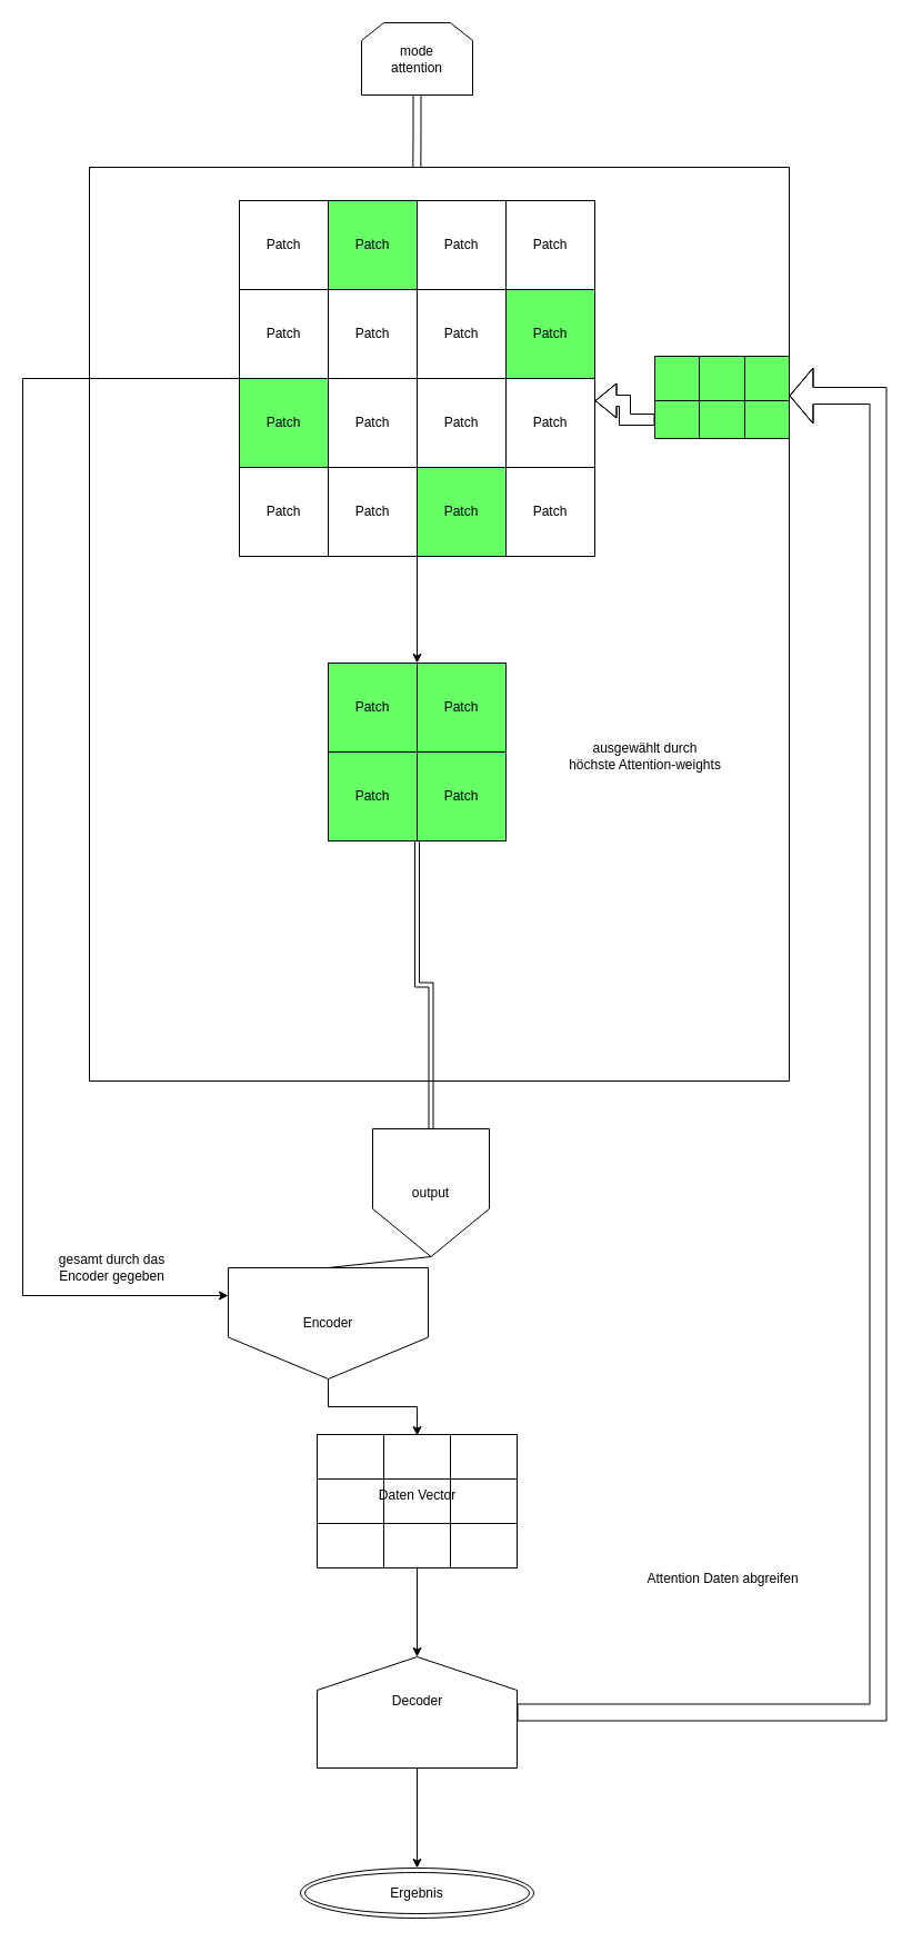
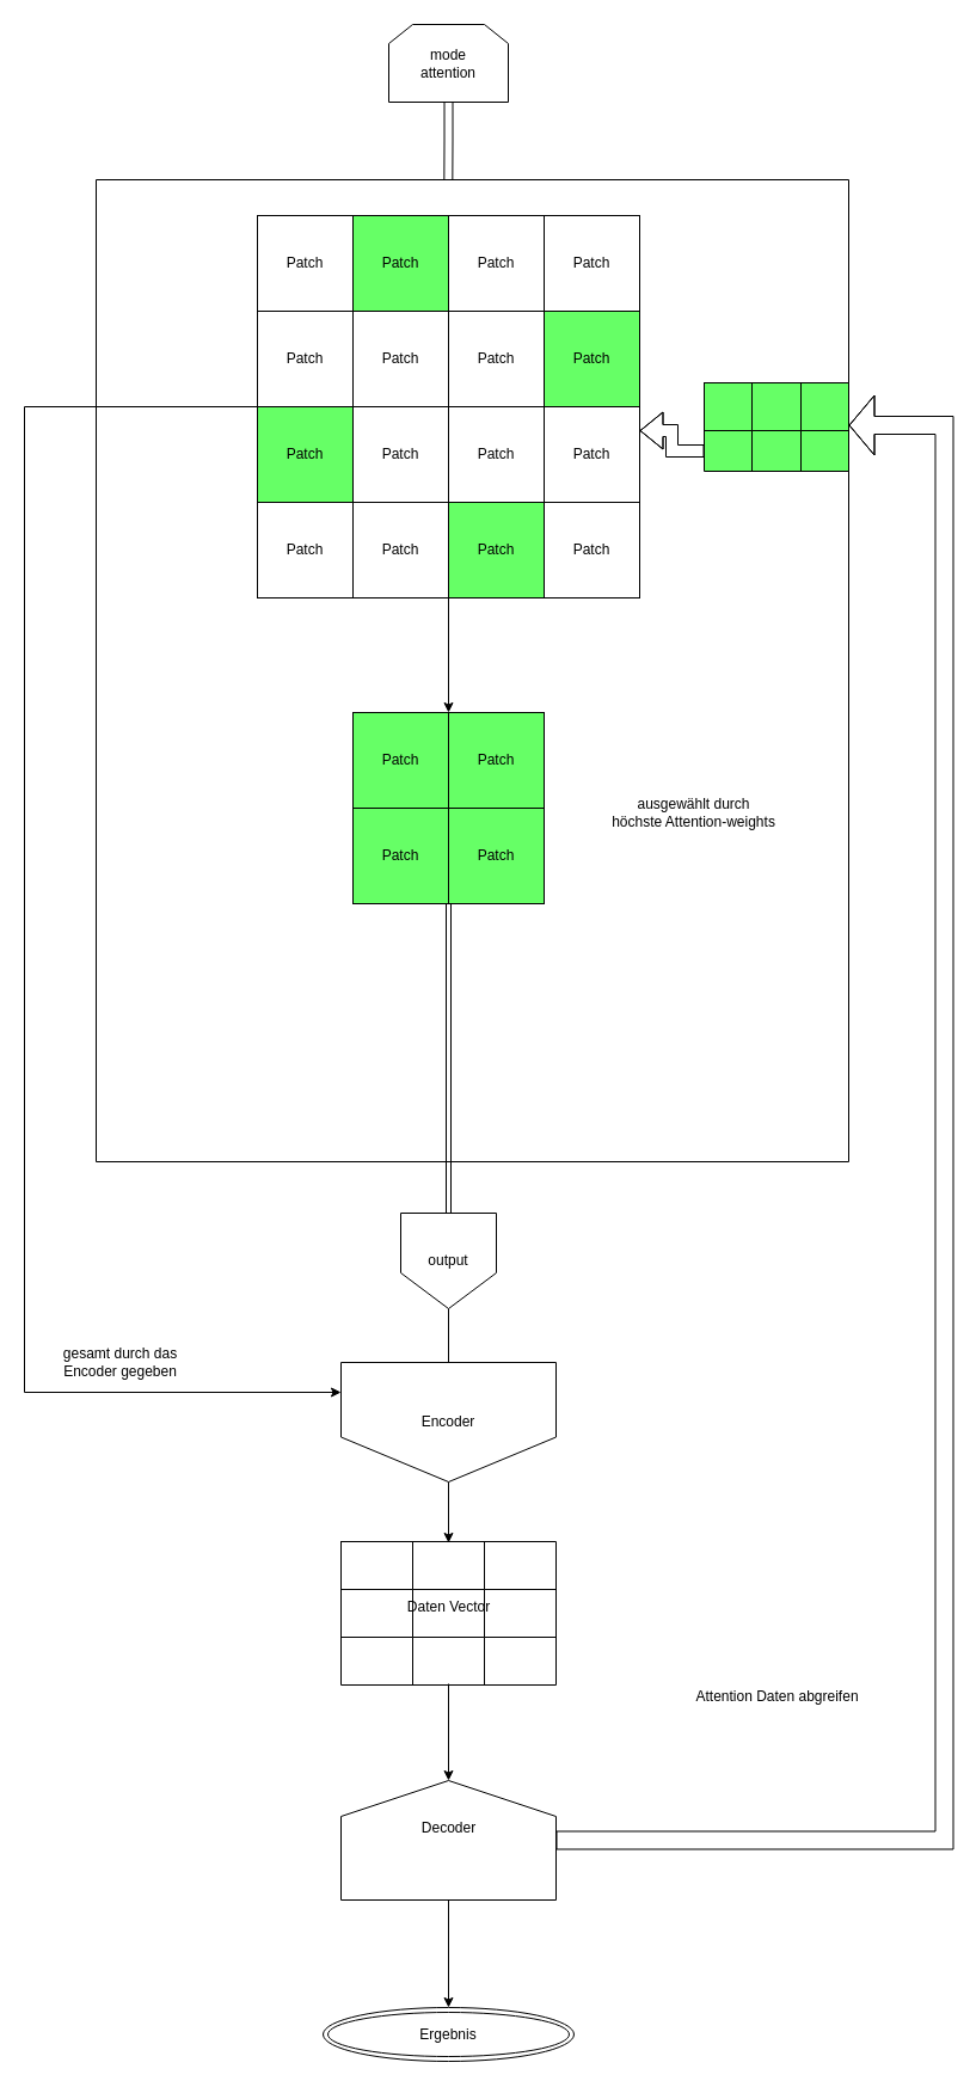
  <mxCell id="0" />
  <mxCell id="1" parent="0" />
  <mxCell id="2" style="edgeStyle=orthogonalEdgeStyle;rounded=0;orthogonalLoop=1;jettySize=auto;html=1;exitX=0.5;exitY=1;exitDx=0;exitDy=0;entryX=0.468;entryY=0;entryDx=0;entryDy=0;entryPerimeter=0;shape=link;width=-7;" parent="1" source="3" target="29" edge="1"><mxGeometry relative="1" as="geometry" /></mxCell>
  <mxCell id="3" value="&lt;div&gt;mode&lt;/div&gt;&lt;div&gt;attention&lt;br&gt;&lt;/div&gt;" style="shape=loopLimit;whiteSpace=wrap;html=1;" parent="1" vertex="1"><mxGeometry x="325" y="20" width="100" height="65" as="geometry" /></mxCell>
  <mxCell id="4" value="Patch" style="whiteSpace=wrap;html=1;aspect=fixed;fillColor=none;" parent="1" vertex="1"><mxGeometry x="215" y="180" width="80" height="80" as="geometry" /></mxCell>
  <mxCell id="5" value="Patch" style="whiteSpace=wrap;html=1;aspect=fixed;fillColor=#66FF66;" parent="1" vertex="1"><mxGeometry x="295" y="180" width="80" height="80" as="geometry" /></mxCell>
  <mxCell id="6" value="Patch" style="whiteSpace=wrap;html=1;aspect=fixed;gradientColor=none;fillColor=none;" parent="1" vertex="1"><mxGeometry x="215" y="420" width="80" height="80" as="geometry" /></mxCell>
  <mxCell id="7" value="Patch" style="whiteSpace=wrap;html=1;aspect=fixed;" parent="1" vertex="1"><mxGeometry x="295" y="420" width="80" height="80" as="geometry" /></mxCell>
  <mxCell id="8" style="edgeStyle=orthogonalEdgeStyle;rounded=0;orthogonalLoop=1;jettySize=auto;html=1;exitX=0;exitY=1;exitDx=0;exitDy=0;entryX=0;entryY=0.25;entryDx=0;entryDy=0;" edge="1" parent="1" source="9" target="41"><mxGeometry relative="1" as="geometry"><Array as="points"><mxPoint x="20" y="340" /><mxPoint x="20" y="1165" /></Array></mxGeometry></mxCell>
  <mxCell id="9" value="Patch" style="whiteSpace=wrap;html=1;aspect=fixed;" parent="1" vertex="1"><mxGeometry x="215" y="260" width="80" height="80" as="geometry" /></mxCell>
  <mxCell id="10" value="Patch" style="whiteSpace=wrap;html=1;aspect=fixed;" parent="1" vertex="1"><mxGeometry x="295" y="260" width="80" height="80" as="geometry" /></mxCell>
  <mxCell id="11" style="edgeStyle=orthogonalEdgeStyle;rounded=0;orthogonalLoop=1;jettySize=auto;html=1;exitX=0;exitY=1;exitDx=0;exitDy=0;entryX=0;entryY=0;entryDx=0;entryDy=0;" parent="1" source="12" target="23" edge="1"><mxGeometry relative="1" as="geometry" /></mxCell>
  <mxCell id="12" value="Patch" style="whiteSpace=wrap;html=1;aspect=fixed;fillColor=#66FF66;" parent="1" vertex="1"><mxGeometry x="375" y="420" width="80" height="80" as="geometry" /></mxCell>
  <mxCell id="13" value="Patch" style="whiteSpace=wrap;html=1;aspect=fixed;" parent="1" vertex="1"><mxGeometry x="455" y="420" width="80" height="80" as="geometry" /></mxCell>
  <mxCell id="14" value="Patch" style="whiteSpace=wrap;html=1;aspect=fixed;fillColor=#66FF66;" parent="1" vertex="1"><mxGeometry x="215" y="340" width="80" height="80" as="geometry" /></mxCell>
  <mxCell id="15" value="Patch" style="whiteSpace=wrap;html=1;aspect=fixed;fillColor=none;" parent="1" vertex="1"><mxGeometry x="295" y="340" width="80" height="80" as="geometry" /></mxCell>
  <mxCell id="16" value="Patch" style="whiteSpace=wrap;html=1;aspect=fixed;" parent="1" vertex="1"><mxGeometry x="375" y="340" width="80" height="80" as="geometry" /></mxCell>
  <mxCell id="17" value="Patch" style="whiteSpace=wrap;html=1;aspect=fixed;fillColor=none;" parent="1" vertex="1"><mxGeometry x="455" y="340" width="80" height="80" as="geometry" /></mxCell>
  <mxCell id="18" value="Patch" style="whiteSpace=wrap;html=1;aspect=fixed;" parent="1" vertex="1"><mxGeometry x="375" y="180" width="80" height="80" as="geometry" /></mxCell>
  <mxCell id="19" value="Patch" style="whiteSpace=wrap;html=1;aspect=fixed;strokeColor=#000000;fillColor=none;" parent="1" vertex="1"><mxGeometry x="455" y="180" width="80" height="80" as="geometry" /></mxCell>
  <mxCell id="20" value="Patch" style="whiteSpace=wrap;html=1;aspect=fixed;" parent="1" vertex="1"><mxGeometry x="375" y="260" width="80" height="80" as="geometry" /></mxCell>
  <mxCell id="21" value="Patch" style="whiteSpace=wrap;html=1;aspect=fixed;fillColor=#66FF66;" parent="1" vertex="1"><mxGeometry x="455" y="260" width="80" height="80" as="geometry" /></mxCell>
  <mxCell id="22" value="Patch" style="whiteSpace=wrap;html=1;aspect=fixed;fillColor=#66FF66;" parent="1" vertex="1"><mxGeometry x="295" y="596" width="80" height="80" as="geometry" /></mxCell>
  <mxCell id="23" value="Patch" style="whiteSpace=wrap;html=1;aspect=fixed;fillColor=#66FF66;" parent="1" vertex="1"><mxGeometry x="375" y="596" width="80" height="80" as="geometry" /></mxCell>
  <mxCell id="24" style="edgeStyle=orthogonalEdgeStyle;rounded=0;orthogonalLoop=1;jettySize=auto;html=1;exitX=1;exitY=1;exitDx=0;exitDy=0;entryX=0.5;entryY=0;entryDx=0;entryDy=0;shape=link;" parent="1" source="25" target="28" edge="1"><mxGeometry relative="1" as="geometry" /></mxCell>
  <mxCell id="25" value="Patch" style="whiteSpace=wrap;html=1;aspect=fixed;fillColor=#66FF66;" parent="1" vertex="1"><mxGeometry x="295" y="676" width="80" height="80" as="geometry" /></mxCell>
  <mxCell id="26" value="Patch" style="whiteSpace=wrap;html=1;aspect=fixed;fillColor=#66FF66;" parent="1" vertex="1"><mxGeometry x="375" y="676" width="80" height="80" as="geometry" /></mxCell>
  <mxCell id="27" style="rounded=0;orthogonalLoop=1;jettySize=auto;html=1;exitX=0.5;exitY=1;exitDx=0;exitDy=0;entryX=0.5;entryY=0;entryDx=0;entryDy=0;endArrow=none;" parent="1" source="28" target="41" edge="1"><mxGeometry relative="1" as="geometry" /></mxCell>
- <mxCell id="28" value="output" style="shape=offPageConnector;whiteSpace=wrap;html=1;strokeColor=#000000;fillColor=none;gradientColor=none;" parent="1" vertex="1"><mxGeometry x="335" y="1015" width="105" height="115" as="geometry" /></mxCell>
+ <mxCell id="28" value="output" style="shape=offPageConnector;whiteSpace=wrap;html=1;strokeColor=#000000;fillColor=none;gradientColor=none;" parent="1" vertex="1"><mxGeometry x="335" y="1015" width="80" height="80" as="geometry" /></mxCell>
  <mxCell id="29" value="" style="swimlane;startSize=0;strokeColor=#000000;fillColor=none;gradientColor=none;" parent="1" vertex="1"><mxGeometry x="80" y="150" width="630" height="822" as="geometry" /></mxCell>
  <mxCell id="30" value="" style="shape=table;startSize=0;container=1;collapsible=0;childLayout=tableLayout;fontSize=16;fillColor=#66FF66;" parent="29" vertex="1"><mxGeometry x="509" y="170" width="121" height="74" as="geometry" /></mxCell>
  <mxCell id="31" value="" style="shape=tableRow;horizontal=0;startSize=0;swimlaneHead=0;swimlaneBody=0;strokeColor=inherit;top=0;left=0;bottom=0;right=0;collapsible=0;dropTarget=0;fillColor=none;points=[[0,0.5],[1,0.5]];portConstraint=eastwest;fontSize=16;" parent="30" vertex="1"><mxGeometry width="121" height="40" as="geometry" /></mxCell>
  <mxCell id="32" value="" style="shape=partialRectangle;html=1;whiteSpace=wrap;connectable=0;strokeColor=inherit;overflow=hidden;fillColor=none;top=0;left=0;bottom=0;right=0;pointerEvents=1;fontSize=16;" parent="31" vertex="1"><mxGeometry width="40" height="40" as="geometry"><mxRectangle width="40" height="40" as="alternateBounds" /></mxGeometry></mxCell>
  <mxCell id="33" value="" style="shape=partialRectangle;html=1;whiteSpace=wrap;connectable=0;strokeColor=inherit;overflow=hidden;fillColor=none;top=0;left=0;bottom=0;right=0;pointerEvents=1;fontSize=16;" parent="31" vertex="1"><mxGeometry x="40" width="41" height="40" as="geometry"><mxRectangle width="41" height="40" as="alternateBounds" /></mxGeometry></mxCell>
  <mxCell id="34" value="" style="shape=partialRectangle;html=1;whiteSpace=wrap;connectable=0;strokeColor=inherit;overflow=hidden;fillColor=none;top=0;left=0;bottom=0;right=0;pointerEvents=1;fontSize=16;" parent="31" vertex="1"><mxGeometry x="81" width="40" height="40" as="geometry"><mxRectangle width="40" height="40" as="alternateBounds" /></mxGeometry></mxCell>
  <mxCell id="35" value="" style="shape=tableRow;horizontal=0;startSize=0;swimlaneHead=0;swimlaneBody=0;strokeColor=inherit;top=0;left=0;bottom=0;right=0;collapsible=0;dropTarget=0;fillColor=none;points=[[0,0.5],[1,0.5]];portConstraint=eastwest;fontSize=16;" parent="30" vertex="1"><mxGeometry y="40" width="121" height="34" as="geometry" /></mxCell>
  <mxCell id="36" value="" style="shape=partialRectangle;html=1;whiteSpace=wrap;connectable=0;strokeColor=inherit;overflow=hidden;fillColor=none;top=0;left=0;bottom=0;right=0;pointerEvents=1;fontSize=16;" parent="35" vertex="1"><mxGeometry width="40" height="34" as="geometry"><mxRectangle width="40" height="34" as="alternateBounds" /></mxGeometry></mxCell>
  <mxCell id="37" value="" style="shape=partialRectangle;html=1;whiteSpace=wrap;connectable=0;strokeColor=inherit;overflow=hidden;fillColor=none;top=0;left=0;bottom=0;right=0;pointerEvents=1;fontSize=16;" parent="35" vertex="1"><mxGeometry x="40" width="41" height="34" as="geometry"><mxRectangle width="41" height="34" as="alternateBounds" /></mxGeometry></mxCell>
  <mxCell id="38" value="" style="shape=partialRectangle;html=1;whiteSpace=wrap;connectable=0;strokeColor=inherit;overflow=hidden;fillColor=none;top=0;left=0;bottom=0;right=0;pointerEvents=1;fontSize=16;" parent="35" vertex="1"><mxGeometry x="81" width="40" height="34" as="geometry"><mxRectangle width="40" height="34" as="alternateBounds" /></mxGeometry></mxCell>
  <mxCell id="39" value="&lt;div&gt;ausgewählt durch &lt;br&gt;&lt;/div&gt;&lt;div&gt;höchste Attention-weights &lt;br&gt;&lt;/div&gt;" style="text;html=1;align=center;verticalAlign=middle;resizable=0;points=[];autosize=1;strokeColor=none;fillColor=none;" vertex="1" parent="29"><mxGeometry x="410" y="510" width="180" height="40" as="geometry" /></mxCell>
  <mxCell id="40" style="edgeStyle=orthogonalEdgeStyle;rounded=0;orthogonalLoop=1;jettySize=auto;html=1;exitX=0.5;exitY=1;exitDx=0;exitDy=0;entryX=0.5;entryY=0.025;entryDx=0;entryDy=0;entryPerimeter=0;" parent="1" source="41" target="43" edge="1"><mxGeometry relative="1" as="geometry" /></mxCell>
- <mxCell id="41" value="Encoder" style="shape=offPageConnector;whiteSpace=wrap;html=1;" parent="1" vertex="1"><mxGeometry x="205" y="1140" width="180" height="100" as="geometry" /></mxCell>
+ <mxCell id="41" value="Encoder" style="shape=offPageConnector;whiteSpace=wrap;html=1;" parent="1" vertex="1"><mxGeometry x="285" y="1140" width="180" height="100" as="geometry" /></mxCell>
  <mxCell id="42" value="" style="shape=table;html=1;whiteSpace=wrap;startSize=0;container=1;collapsible=0;childLayout=tableLayout;" parent="1" vertex="1"><mxGeometry x="285" y="1290" width="180" height="120" as="geometry" /></mxCell>
  <mxCell id="43" value="" style="shape=tableRow;horizontal=0;startSize=0;swimlaneHead=0;swimlaneBody=0;top=0;left=0;bottom=0;right=0;collapsible=0;dropTarget=0;fillColor=none;points=[[0,0.5],[1,0.5]];portConstraint=eastwest;" parent="42" vertex="1"><mxGeometry width="180" height="40" as="geometry" /></mxCell>
  <mxCell id="44" value="" style="shape=partialRectangle;html=1;whiteSpace=wrap;connectable=0;fillColor=none;top=0;left=0;bottom=0;right=0;overflow=hidden;" parent="43" vertex="1"><mxGeometry width="60" height="40" as="geometry"><mxRectangle width="60" height="40" as="alternateBounds" /></mxGeometry></mxCell>
  <mxCell id="45" value="" style="shape=partialRectangle;html=1;whiteSpace=wrap;connectable=0;fillColor=none;top=0;left=0;bottom=0;right=0;overflow=hidden;" parent="43" vertex="1"><mxGeometry x="60" width="60" height="40" as="geometry"><mxRectangle width="60" height="40" as="alternateBounds" /></mxGeometry></mxCell>
  <mxCell id="46" value="" style="shape=partialRectangle;html=1;whiteSpace=wrap;connectable=0;fillColor=none;top=0;left=0;bottom=0;right=0;overflow=hidden;" parent="43" vertex="1"><mxGeometry x="120" width="60" height="40" as="geometry"><mxRectangle width="60" height="40" as="alternateBounds" /></mxGeometry></mxCell>
  <mxCell id="47" value="" style="shape=tableRow;horizontal=0;startSize=0;swimlaneHead=0;swimlaneBody=0;top=0;left=0;bottom=0;right=0;collapsible=0;dropTarget=0;fillColor=none;points=[[0,0.5],[1,0.5]];portConstraint=eastwest;" parent="42" vertex="1"><mxGeometry y="40" width="180" height="40" as="geometry" /></mxCell>
  <mxCell id="48" value="" style="shape=partialRectangle;html=1;whiteSpace=wrap;connectable=0;fillColor=none;top=0;left=0;bottom=0;right=0;overflow=hidden;" parent="47" vertex="1"><mxGeometry width="60" height="40" as="geometry"><mxRectangle width="60" height="40" as="alternateBounds" /></mxGeometry></mxCell>
  <mxCell id="49" value="" style="shape=partialRectangle;html=1;whiteSpace=wrap;connectable=0;fillColor=none;top=0;left=0;bottom=0;right=0;overflow=hidden;" parent="47" vertex="1"><mxGeometry x="60" width="60" height="40" as="geometry"><mxRectangle width="60" height="40" as="alternateBounds" /></mxGeometry></mxCell>
  <mxCell id="50" value="" style="shape=partialRectangle;html=1;whiteSpace=wrap;connectable=0;fillColor=none;top=0;left=0;bottom=0;right=0;overflow=hidden;" parent="47" vertex="1"><mxGeometry x="120" width="60" height="40" as="geometry"><mxRectangle width="60" height="40" as="alternateBounds" /></mxGeometry></mxCell>
  <mxCell id="51" value="" style="shape=tableRow;horizontal=0;startSize=0;swimlaneHead=0;swimlaneBody=0;top=0;left=0;bottom=0;right=0;collapsible=0;dropTarget=0;fillColor=none;points=[[0,0.5],[1,0.5]];portConstraint=eastwest;" parent="42" vertex="1"><mxGeometry y="80" width="180" height="40" as="geometry" /></mxCell>
  <mxCell id="52" value="" style="shape=partialRectangle;html=1;whiteSpace=wrap;connectable=0;fillColor=none;top=0;left=0;bottom=0;right=0;overflow=hidden;" parent="51" vertex="1"><mxGeometry width="60" height="40" as="geometry"><mxRectangle width="60" height="40" as="alternateBounds" /></mxGeometry></mxCell>
  <mxCell id="53" value="" style="shape=partialRectangle;html=1;whiteSpace=wrap;connectable=0;fillColor=none;top=0;left=0;bottom=0;right=0;overflow=hidden;" parent="51" vertex="1"><mxGeometry x="60" width="60" height="40" as="geometry"><mxRectangle width="60" height="40" as="alternateBounds" /></mxGeometry></mxCell>
  <mxCell id="54" value="" style="shape=partialRectangle;html=1;whiteSpace=wrap;connectable=0;fillColor=none;top=0;left=0;bottom=0;right=0;overflow=hidden;pointerEvents=1;" parent="51" vertex="1"><mxGeometry x="120" width="60" height="40" as="geometry"><mxRectangle width="60" height="40" as="alternateBounds" /></mxGeometry></mxCell>
  <mxCell id="55" value="Daten Vector&lt;br&gt;" style="text;html=1;align=center;verticalAlign=middle;resizable=0;points=[];autosize=1;strokeColor=none;fillColor=none;" parent="1" vertex="1"><mxGeometry x="325" y="1330" width="100" height="30" as="geometry" /></mxCell>
  <mxCell id="56" style="edgeStyle=orthogonalEdgeStyle;rounded=0;orthogonalLoop=1;jettySize=auto;html=1;exitX=0.5;exitY=0;exitDx=0;exitDy=0;entryX=0.5;entryY=0;entryDx=0;entryDy=0;" parent="1" source="58" target="60" edge="1"><mxGeometry relative="1" as="geometry" /></mxCell>
  <mxCell id="57" style="edgeStyle=orthogonalEdgeStyle;rounded=0;orthogonalLoop=1;jettySize=auto;html=1;exitX=0;exitY=0.5;exitDx=0;exitDy=0;entryX=1;entryY=0.25;entryDx=0;entryDy=0;shape=flexArrow;endWidth=34;endSize=6.67;width=15;" parent="1" source="58" target="29" edge="1"><mxGeometry relative="1" as="geometry"><Array as="points"><mxPoint x="790" y="1540" /><mxPoint x="790" y="356" /></Array></mxGeometry></mxCell>
  <mxCell id="58" value="" style="shape=offPageConnector;whiteSpace=wrap;html=1;rotation=-180;size=0.3;" parent="1" vertex="1"><mxGeometry x="285" y="1490" width="180" height="100" as="geometry" /></mxCell>
  <mxCell id="59" value="Decoder" style="text;html=1;align=center;verticalAlign=middle;resizable=0;points=[];autosize=1;strokeColor=none;fillColor=none;" parent="1" vertex="1"><mxGeometry x="340" y="1515" width="70" height="30" as="geometry" /></mxCell>
  <mxCell id="60" value="Ergebnis&lt;br&gt;" style="ellipse;shape=doubleEllipse;whiteSpace=wrap;html=1;" parent="1" vertex="1"><mxGeometry x="270" y="1680" width="210" height="45" as="geometry" /></mxCell>
  <mxCell id="61" style="edgeStyle=orthogonalEdgeStyle;rounded=0;orthogonalLoop=1;jettySize=auto;html=1;exitX=0.5;exitY=0.975;exitDx=0;exitDy=0;entryX=0.5;entryY=1;entryDx=0;entryDy=0;exitPerimeter=0;" parent="1" source="51" target="58" edge="1"><mxGeometry relative="1" as="geometry" /></mxCell>
  <mxCell id="62" style="edgeStyle=orthogonalEdgeStyle;shape=flexArrow;rounded=0;orthogonalLoop=1;jettySize=auto;html=1;exitX=0;exitY=0.5;exitDx=0;exitDy=0;entryX=1;entryY=0.25;entryDx=0;entryDy=0;" parent="1" source="35" target="17" edge="1"><mxGeometry relative="1" as="geometry" /></mxCell>
  <mxCell id="63" value="&lt;div&gt;Attention Daten abgreifen &lt;br&gt;&lt;/div&gt;" style="text;html=1;align=center;verticalAlign=middle;resizable=0;points=[];autosize=1;strokeColor=none;fillColor=none;" parent="1" vertex="1"><mxGeometry x="560" y="1405" width="180" height="30" as="geometry" /></mxCell>
  <mxCell id="64" value="&lt;div&gt;gesamt durch das &lt;br&gt;&lt;/div&gt;&lt;div&gt;Encoder gegeben&lt;/div&gt;" style="text;html=1;align=center;verticalAlign=middle;resizable=0;points=[];autosize=1;strokeColor=none;fillColor=none;" vertex="1" parent="1"><mxGeometry x="30" y="1120" width="140" height="40" as="geometry" /></mxCell>
